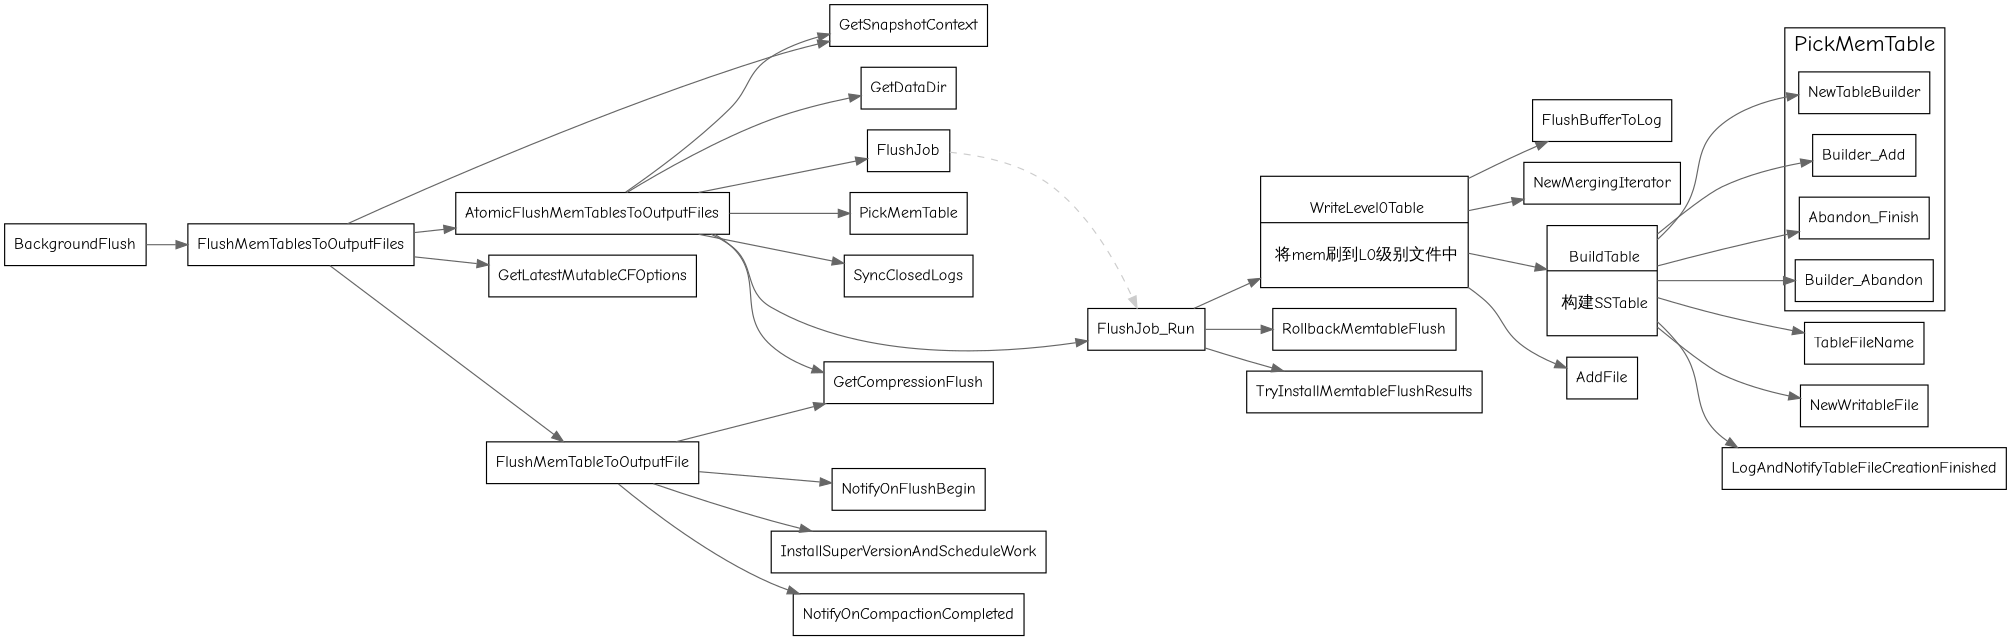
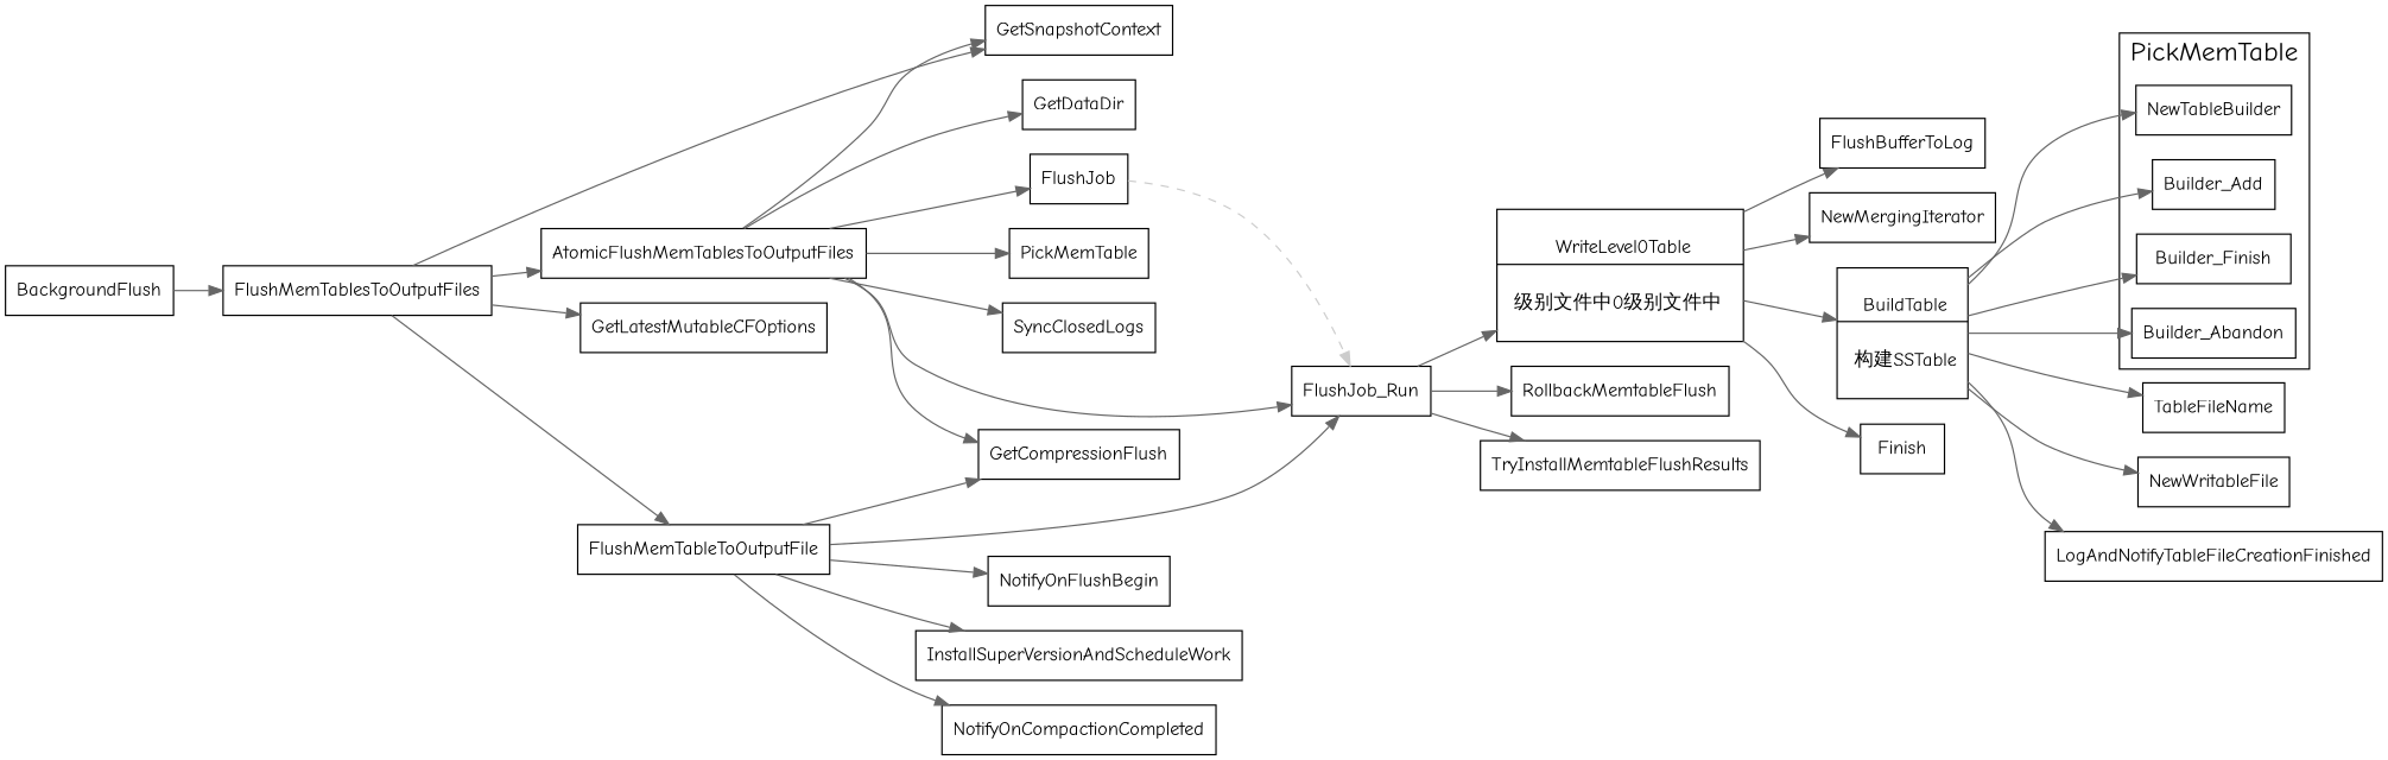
  digraph {
    fontname="Comic Neue"
    newrank=true
    rankdir=LR
    node [fontname="Comic Neue" shape=box]
    edge [color=gray40 fontname="Comic Neue"]
    NewTableBuilder
    Builder_Add
-   Builder_Finish [label=Abandon_Finish]
+   Builder_Finish
    Builder_Abandon
    BackgroundFlush
    FlushMemTablesToOutputFiles
    AtomicFlushMemTablesToOutputFiles
    GetSnapshotContext
    GetLatestMutableCFOptions
    FlushMemTableToOutputFile
    GetDataDir
    FlushJob
    PickMemTable
    GetCompressionFlush
    SyncClosedLogs
    FlushJob_Run
    NotifyOnFlushBegin
    InstallSuperVersionAndScheduleWork
    NotifyOnCompactionCompleted
-   n20 [label="{{\n      WriteLevel0Table|\n      将mem刷到L0级别文件中\l\n    }}" shape=record]
+   n20 [label="{{\n      WriteLevel0Table|\n      级别文件中0级别文件中\l\n    }}" shape=record]
    RollbackMemtableFlush
    TryInstallMemtableFlushResults
    FlushBufferToLog
    NewMergingIterator
    n25 [label="{{\n      BuildTable|\n      构建SSTable\l\n    }}" shape=record]
-   AddFile
+   AddFile [label=Finish]
    TableFileName
    NewWritableFile
    LogAndNotifyTableFileCreationFinished
    subgraph cluster_1 {
      fontsize=20
      label=PickMemTable
      NewTableBuilder
      Builder_Add
      Builder_Finish
      Builder_Abandon
    }
    BackgroundFlush -> FlushMemTablesToOutputFiles
    FlushMemTablesToOutputFiles -> AtomicFlushMemTablesToOutputFiles
    FlushMemTablesToOutputFiles -> GetSnapshotContext
    FlushMemTablesToOutputFiles -> GetLatestMutableCFOptions
    FlushMemTablesToOutputFiles -> FlushMemTableToOutputFile
    AtomicFlushMemTablesToOutputFiles -> GetSnapshotContext
    AtomicFlushMemTablesToOutputFiles -> GetDataDir
    AtomicFlushMemTablesToOutputFiles -> FlushJob
    AtomicFlushMemTablesToOutputFiles -> PickMemTable
    AtomicFlushMemTablesToOutputFiles -> GetCompressionFlush
    AtomicFlushMemTablesToOutputFiles -> SyncClosedLogs
    AtomicFlushMemTablesToOutputFiles -> FlushJob_Run
    FlushMemTableToOutputFile -> GetCompressionFlush
+   FlushMemTableToOutputFile -> FlushJob_Run
    FlushMemTableToOutputFile -> NotifyOnFlushBegin
    FlushMemTableToOutputFile -> InstallSuperVersionAndScheduleWork
    FlushMemTableToOutputFile -> NotifyOnCompactionCompleted
    FlushJob -> FlushJob_Run [color=gray80 style=dashed]
    FlushJob_Run -> n20
    FlushJob_Run -> RollbackMemtableFlush
    FlushJob_Run -> TryInstallMemtableFlushResults
    n20 -> FlushBufferToLog
    n20 -> NewMergingIterator
    n20 -> n25
    n20 -> AddFile
    n25 -> NewTableBuilder
    n25 -> Builder_Add
    n25 -> Builder_Finish
    n25 -> Builder_Abandon
    n25 -> TableFileName
    n25 -> NewWritableFile
    n25 -> LogAndNotifyTableFileCreationFinished
  }
